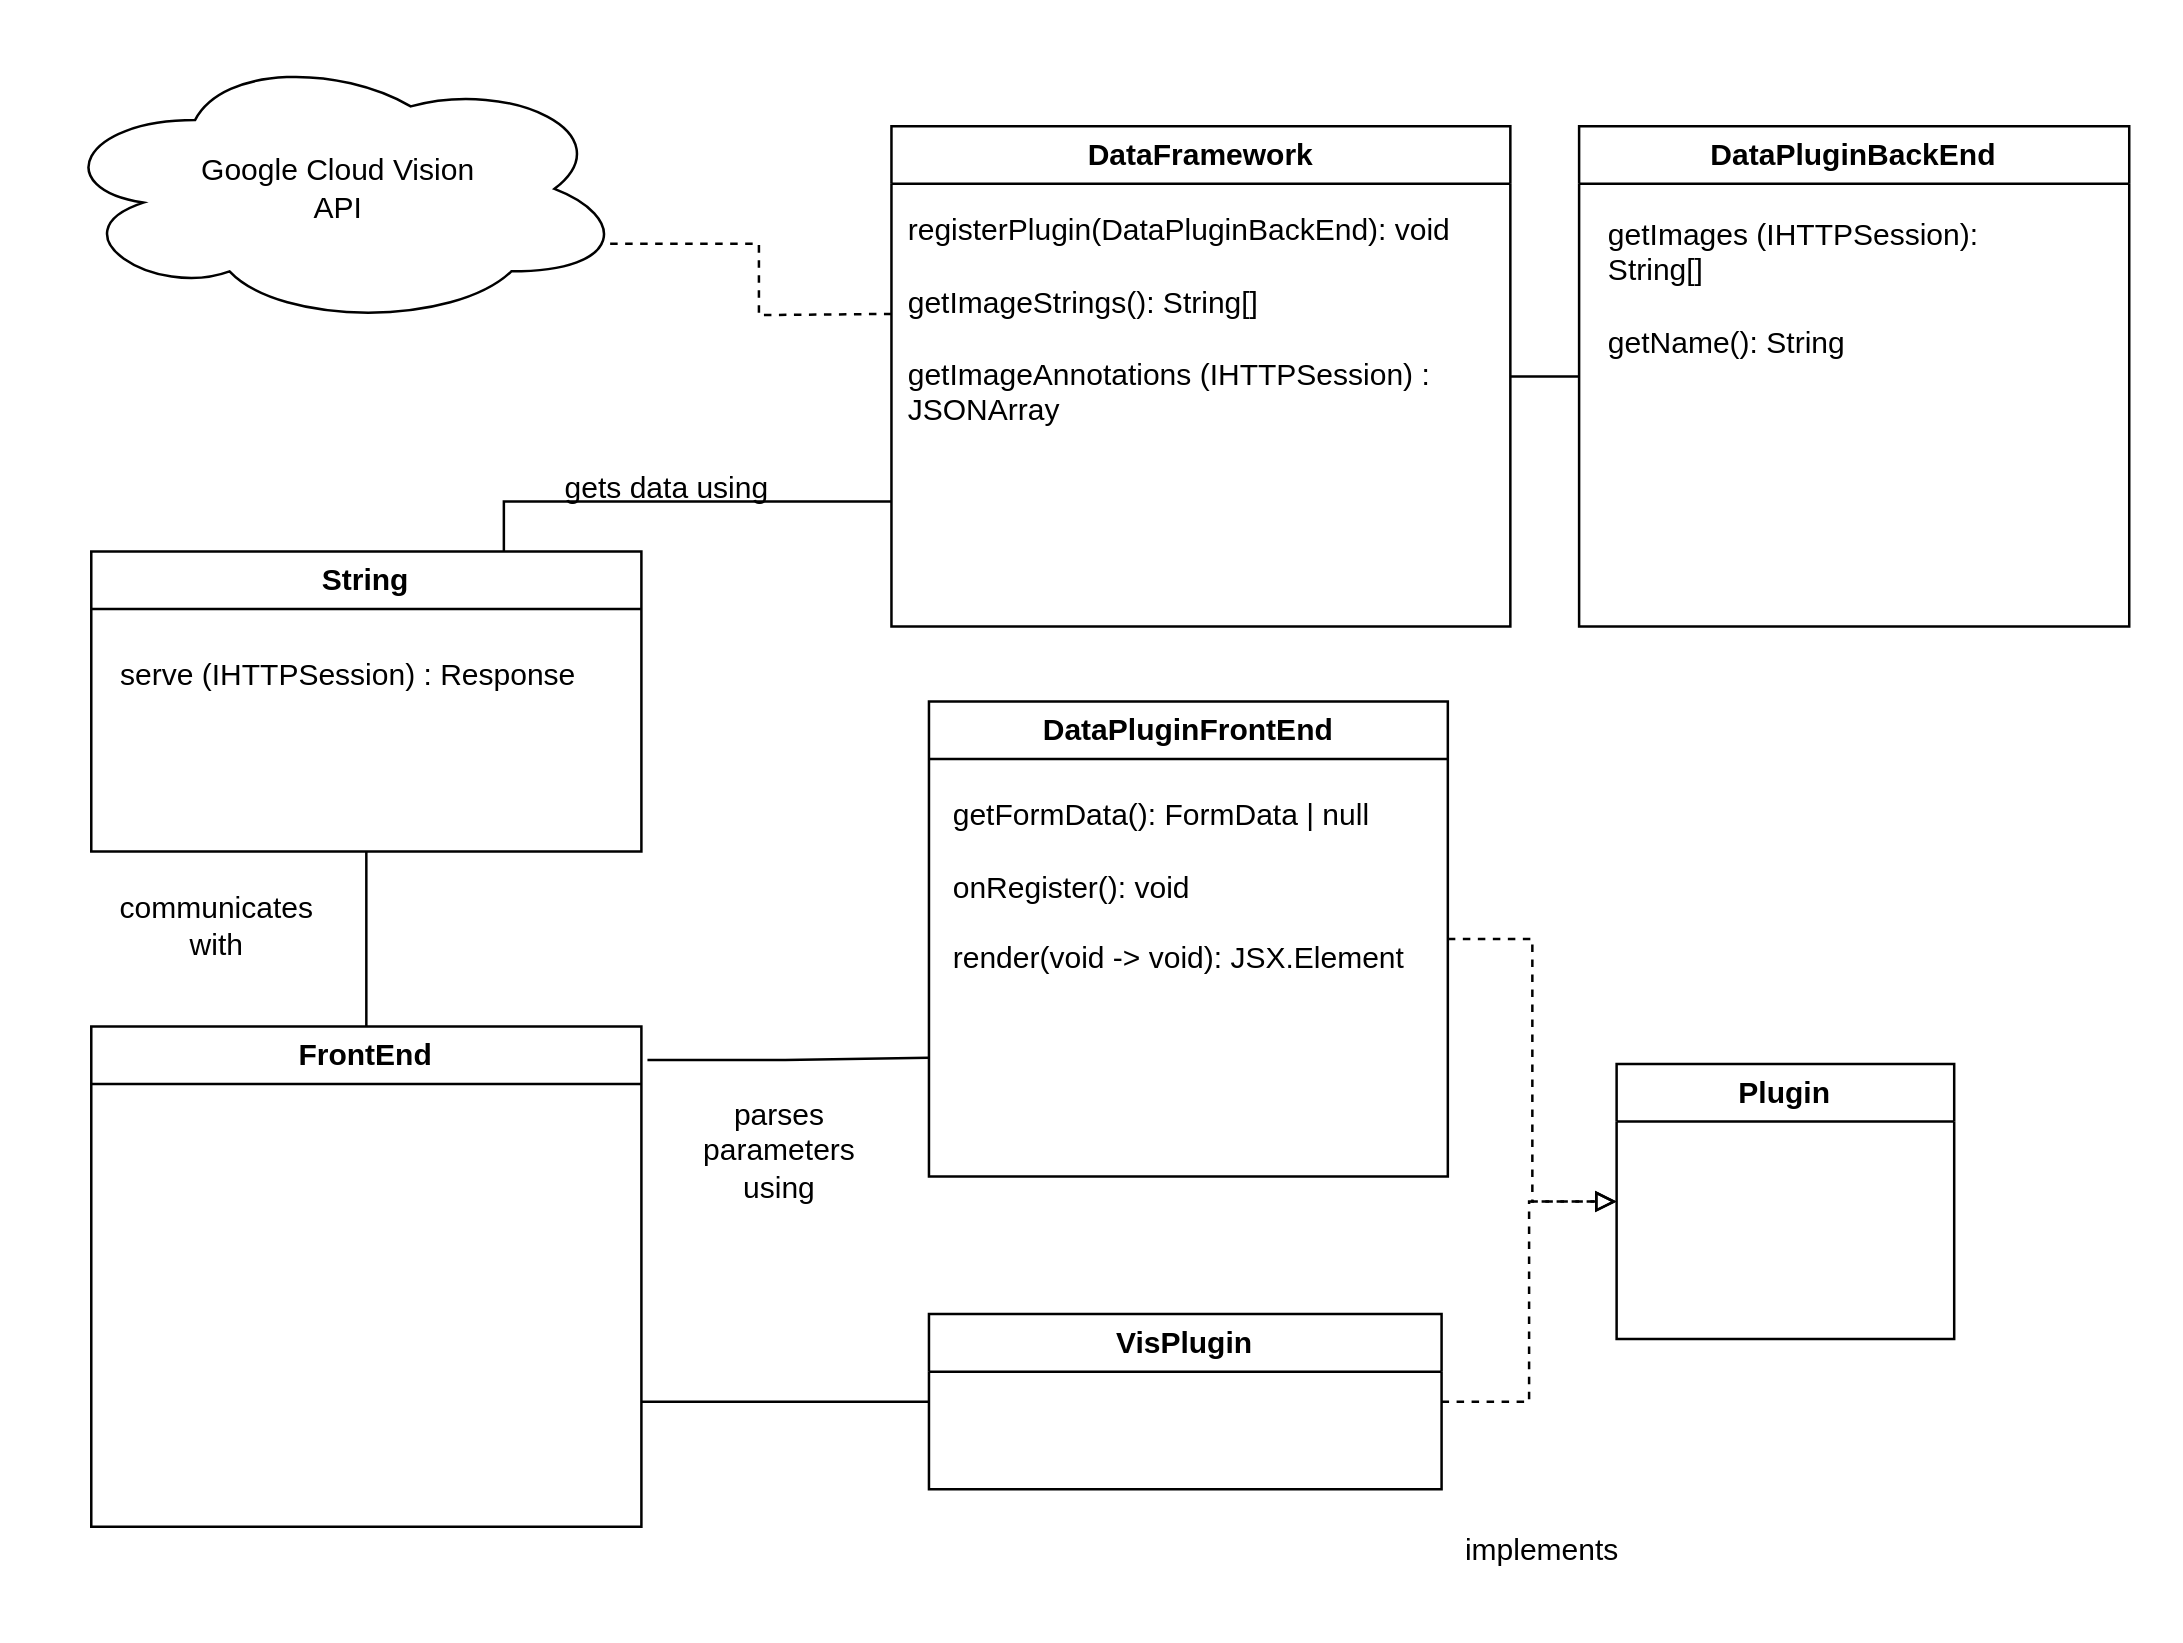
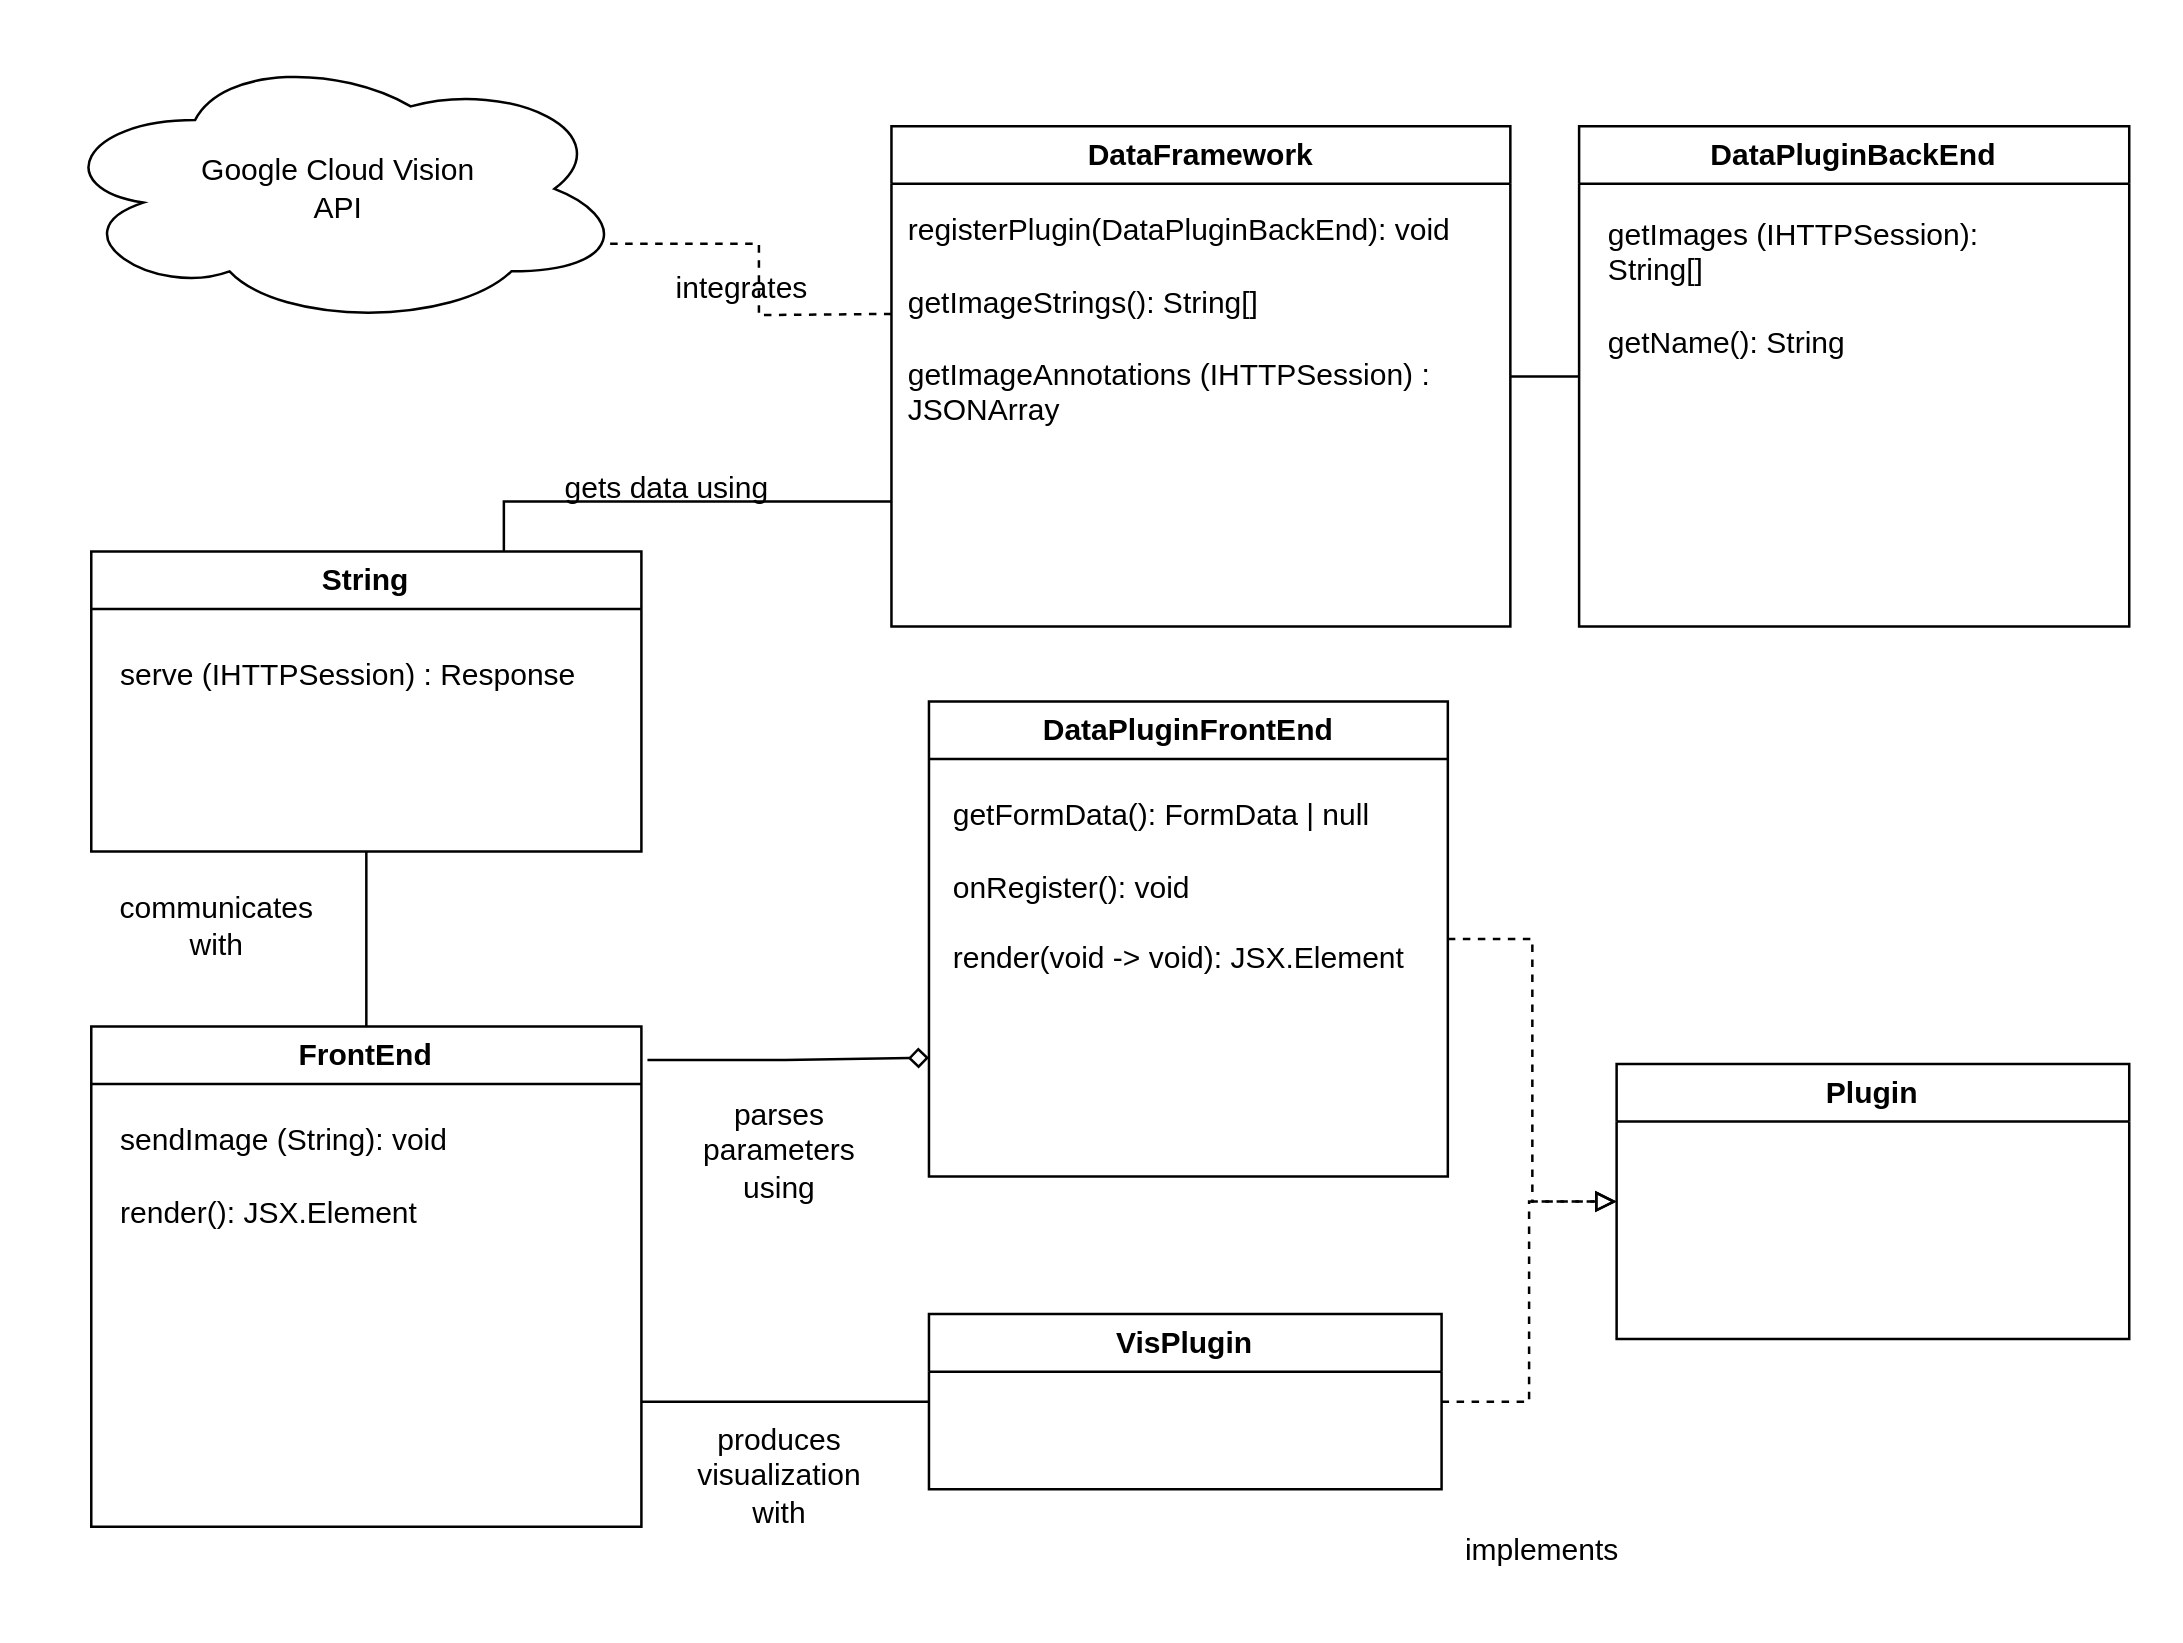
  <mxCell id="0" />
  <mxCell id="1" parent="0" />
  <mxCell id="2" value="DataPluginBackEnd" style="swimlane;whiteSpace=wrap;html=1;" parent="1" vertex="1"><mxGeometry x="631" y="50" width="220" height="200" as="geometry"><mxRectangle x="500" y="90" width="100" height="30" as="alternateBounds" /></mxGeometry></mxCell>
  <mxCell id="3" value="getImages (IHTTPSession):&lt;br&gt;String[]&lt;br&gt;&lt;br&gt;getName(): String" style="text;html=1;align=left;verticalAlign=middle;resizable=0;points=[];autosize=1;strokeColor=none;fillColor=none;" parent="2" vertex="1"><mxGeometry x="10" y="30" width="170" height="70" as="geometry" /></mxCell>
  <mxCell id="4" style="edgeStyle=orthogonalEdgeStyle;rounded=0;orthogonalLoop=1;jettySize=auto;html=1;entryX=0;entryY=0.5;entryDx=0;entryDy=0;dashed=1;endArrow=block;endFill=0;" parent="1" source="5" target="26" edge="1"><mxGeometry relative="1" as="geometry" /></mxCell>
  <mxCell id="5" value="VisPlugin" style="swimlane;whiteSpace=wrap;html=1;" parent="1" vertex="1"><mxGeometry x="371" y="525" width="205" height="70" as="geometry"><mxRectangle x="500" y="90" width="100" height="30" as="alternateBounds" /></mxGeometry></mxCell>
  <mxCell id="6" value="" style="edgeStyle=orthogonalEdgeStyle;rounded=0;orthogonalLoop=1;jettySize=auto;html=1;entryX=0;entryY=0.5;entryDx=0;entryDy=0;endArrow=none;endFill=0;exitX=1;exitY=0.75;exitDx=0;exitDy=0;" parent="1" source="13" target="5" edge="1"><mxGeometry relative="1" as="geometry" /></mxCell>
  <mxCell id="7" style="edgeStyle=orthogonalEdgeStyle;rounded=0;orthogonalLoop=1;jettySize=auto;html=1;exitX=0.75;exitY=0;exitDx=0;exitDy=0;endArrow=none;endFill=0;entryX=0;entryY=0.75;entryDx=0;entryDy=0;" parent="1" source="10" target="21" edge="1"><mxGeometry relative="1" as="geometry"><mxPoint x="96" y="-60" as="targetPoint" /></mxGeometry></mxCell>
  <mxCell id="8" style="edgeStyle=orthogonalEdgeStyle;rounded=0;orthogonalLoop=1;jettySize=auto;html=1;entryX=0.96;entryY=0.7;entryDx=0;entryDy=0;entryPerimeter=0;endArrow=none;endFill=0;dashed=1;" parent="1" target="15" edge="1"><mxGeometry relative="1" as="geometry"><mxPoint x="356" y="125" as="sourcePoint" /></mxGeometry></mxCell>
  <mxCell id="9" value="" style="edgeStyle=orthogonalEdgeStyle;rounded=0;orthogonalLoop=1;jettySize=auto;html=1;entryX=0.5;entryY=0;entryDx=0;entryDy=0;endArrow=none;endFill=0;" parent="1" source="10" target="13" edge="1"><mxGeometry relative="1" as="geometry" /></mxCell>
  <mxCell id="10" value="String" style="swimlane;whiteSpace=wrap;html=1;" parent="1" vertex="1"><mxGeometry x="36" y="220" width="220" height="120" as="geometry"><mxRectangle x="500" y="90" width="100" height="30" as="alternateBounds" /></mxGeometry></mxCell>
  <mxCell id="11" value="serve (IHTTPSession) : Response" style="text;html=1;align=left;verticalAlign=middle;resizable=0;points=[];autosize=1;strokeColor=none;fillColor=none;" parent="10" vertex="1"><mxGeometry x="10" y="35" width="210" height="30" as="geometry" /></mxCell>
- <mxCell id="12" style="edgeStyle=orthogonalEdgeStyle;rounded=0;orthogonalLoop=1;jettySize=auto;html=1;entryX=0;entryY=0.75;entryDx=0;entryDy=0;exitX=1.011;exitY=0.067;exitDx=0;exitDy=0;exitPerimeter=0;endArrow=none;endFill=0;" parent="1" source="13" target="24" edge="1"><mxGeometry relative="1" as="geometry" /></mxCell>
+ <mxCell id="12" style="edgeStyle=orthogonalEdgeStyle;rounded=0;orthogonalLoop=1;jettySize=auto;html=1;entryX=0;entryY=0.75;entryDx=0;entryDy=0;exitX=1.011;exitY=0.067;exitDx=0;exitDy=0;exitPerimeter=0;endArrow=diamond;endFill=0;" parent="1" source="13" target="24" edge="1"><mxGeometry relative="1" as="geometry" /></mxCell>
  <mxCell id="13" value="FrontEnd" style="swimlane;whiteSpace=wrap;html=1;" parent="1" vertex="1"><mxGeometry x="36" y="410" width="220" height="200" as="geometry"><mxRectangle x="500" y="90" width="100" height="30" as="alternateBounds" /></mxGeometry></mxCell>
+ <mxCell id="14" value="sendImage (String): void&lt;br&gt;&lt;br&gt;render(): JSX.Element" style="text;html=1;align=left;verticalAlign=middle;resizable=0;points=[];autosize=1;strokeColor=none;fillColor=none;" parent="13" vertex="1"><mxGeometry x="10" y="30" width="150" height="60" as="geometry" /></mxCell>
  <mxCell id="15" value="Google Cloud Vision&lt;br&gt;API" style="ellipse;shape=cloud;whiteSpace=wrap;html=1;" parent="1" vertex="1"><mxGeometry x="20" y="20" width="230" height="110" as="geometry" /></mxCell>
+ <mxCell id="16" value="produces&lt;br&gt;visualization&lt;br&gt;with" style="text;html=1;align=center;verticalAlign=middle;resizable=0;points=[];autosize=1;strokeColor=none;fillColor=none;" parent="1" vertex="1"><mxGeometry x="266" y="560" width="90" height="60" as="geometry" /></mxCell>
  <mxCell id="17" value="gets data using" style="text;html=1;align=center;verticalAlign=middle;resizable=0;points=[];autosize=1;strokeColor=none;fillColor=none;" parent="1" vertex="1"><mxGeometry x="216" y="180" width="100" height="30" as="geometry" /></mxCell>
+ <mxCell id="18" value="integrates" style="text;html=1;align=center;verticalAlign=middle;resizable=0;points=[];autosize=1;strokeColor=none;fillColor=none;" parent="1" vertex="1"><mxGeometry x="256" y="100" width="80" height="30" as="geometry" /></mxCell>
  <mxCell id="19" value="communicates&lt;br&gt;with" style="text;html=1;align=center;verticalAlign=middle;resizable=0;points=[];autosize=1;strokeColor=none;fillColor=none;" parent="1" vertex="1"><mxGeometry x="36" y="350" width="100" height="40" as="geometry" /></mxCell>
  <mxCell id="20" value="" style="edgeStyle=orthogonalEdgeStyle;rounded=0;orthogonalLoop=1;jettySize=auto;html=1;entryX=0;entryY=0.5;entryDx=0;entryDy=0;endArrow=none;endFill=0;" parent="1" source="21" target="2" edge="1"><mxGeometry relative="1" as="geometry"><Array as="points" /></mxGeometry></mxCell>
  <mxCell id="21" value="DataFramework" style="swimlane;whiteSpace=wrap;html=1;" parent="1" vertex="1"><mxGeometry x="356" y="50" width="247.5" height="200" as="geometry"><mxRectangle x="500" y="90" width="100" height="30" as="alternateBounds" /></mxGeometry></mxCell>
  <mxCell id="22" value="registerPlugin(DataPluginBackEnd): void&lt;br&gt;&lt;br&gt;getImageStrings(): String[]&lt;br&gt;&lt;br&gt;getImageAnnotations (IHTTPSession) :&lt;br&gt;JSONArray" style="text;html=1;align=left;verticalAlign=middle;resizable=0;points=[];autosize=1;strokeColor=none;fillColor=none;" parent="21" vertex="1"><mxGeometry x="4.5" y="28" width="240" height="100" as="geometry" /></mxCell>
  <mxCell id="23" style="edgeStyle=orthogonalEdgeStyle;rounded=0;orthogonalLoop=1;jettySize=auto;html=1;entryX=0;entryY=0.5;entryDx=0;entryDy=0;dashed=1;endArrow=block;endFill=0;" parent="1" source="24" target="26" edge="1"><mxGeometry relative="1" as="geometry" /></mxCell>
  <mxCell id="24" value="DataPluginFrontEnd" style="swimlane;whiteSpace=wrap;html=1;" parent="1" vertex="1"><mxGeometry x="371" y="280" width="207.5" height="190" as="geometry"><mxRectangle x="500" y="90" width="100" height="30" as="alternateBounds" /></mxGeometry></mxCell>
  <mxCell id="25" value="&lt;br&gt;&lt;br&gt;getFormData(): FormData | null&lt;br&gt;&lt;br&gt;onRegister(): void&lt;br&gt;&lt;br&gt;render(void -&amp;gt; void): JSX.Element" style="text;html=1;align=left;verticalAlign=middle;resizable=0;points=[];autosize=1;strokeColor=none;fillColor=none;" parent="24" vertex="1"><mxGeometry x="7.5" y="5" width="200" height="110" as="geometry" /></mxCell>
- <mxCell id="26" value="Plugin" style="swimlane;whiteSpace=wrap;html=1;" parent="1" vertex="1"><mxGeometry x="646" y="425" width="135" height="110" as="geometry"><mxRectangle x="500" y="90" width="100" height="30" as="alternateBounds" /></mxGeometry></mxCell>
+ <mxCell id="26" value="Plugin" style="swimlane;whiteSpace=wrap;html=1;" parent="1" vertex="1"><mxGeometry x="646" y="425" width="205" height="110" as="geometry"><mxRectangle x="500" y="90" width="100" height="30" as="alternateBounds" /></mxGeometry></mxCell>
  <mxCell id="27" value="parses&lt;br&gt;parameters&lt;br&gt;using" style="text;html=1;align=center;verticalAlign=middle;resizable=0;points=[];autosize=1;strokeColor=none;fillColor=none;" parent="1" vertex="1"><mxGeometry x="271" y="430" width="80" height="60" as="geometry" /></mxCell>
  <mxCell id="28" value="implements" style="text;html=1;align=center;verticalAlign=middle;resizable=0;points=[];autosize=1;strokeColor=none;fillColor=none;" parent="1" vertex="1"><mxGeometry x="576" y="605" width="80" height="30" as="geometry" /></mxCell>
